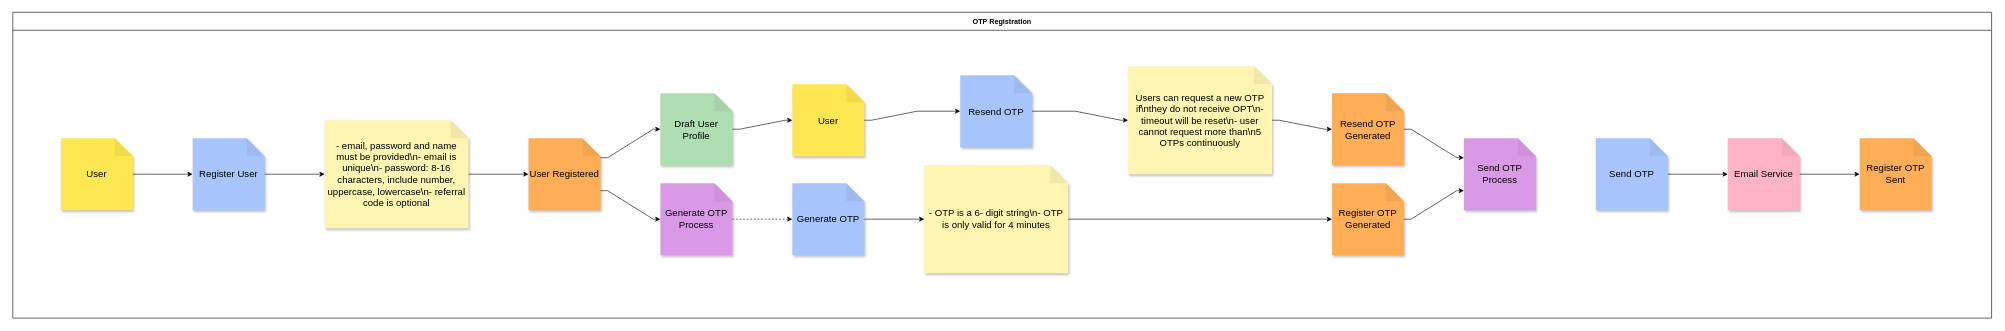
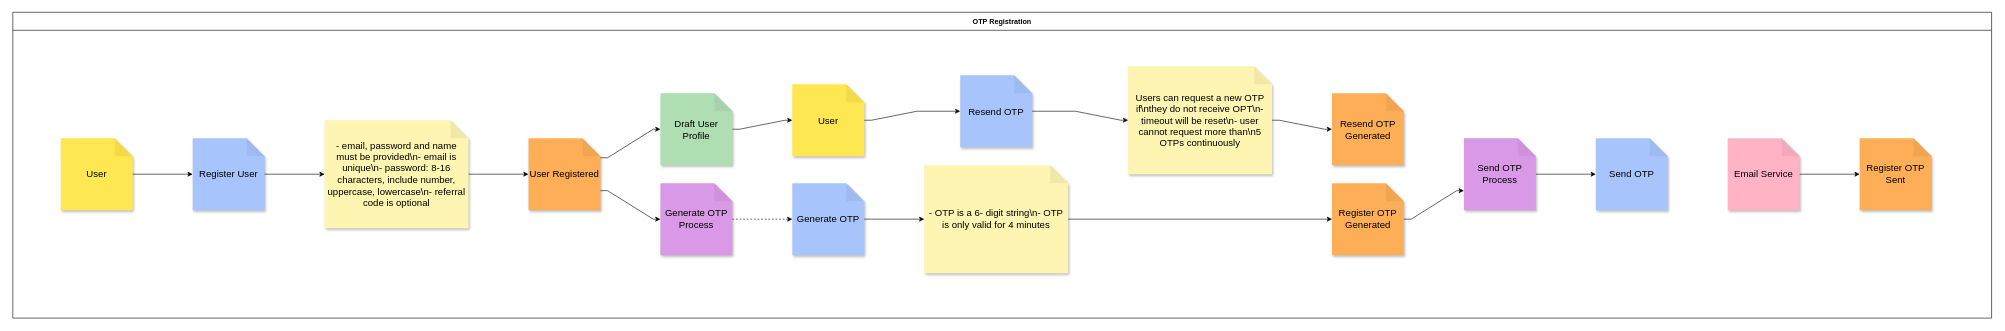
  <mxCell id="0" />
  <mxCell id="1" parent="0" />
  <mxCell id="2" value="OTP Registration" style="swimlane;startSize=30;horizontal=1;" parent="1" vertex="1"><mxGeometry width="3300" height="510" as="geometry" x="20" y="20" /></mxCell>
  <mxCell id="3" value="User" style="shape=note;whiteSpace=wrap;html=1;backgroundOutline=1;darkOpacity=0.05;fillColor=#fee750;strokeColor=none;fontSize=16;fontStyle=0;rotation=0;shadow=1;" parent="2" vertex="1"><mxGeometry x="80" y="210" width="120" height="120" as="geometry" /></mxCell>
  <mxCell id="4" value="User" style="shape=note;whiteSpace=wrap;html=1;backgroundOutline=1;darkOpacity=0.05;fillColor=#fee750;strokeColor=none;fontSize=16;fontStyle=0;rotation=0;shadow=1;" parent="2" vertex="1"><mxGeometry x="1300" y="120" width="120" height="120" as="geometry" /></mxCell>
  <mxCell id="5" value="Register User" style="shape=note;whiteSpace=wrap;html=1;backgroundOutline=1;darkOpacity=0.05;fillColor=#a7c5fc;strokeColor=none;fontSize=16;fontStyle=0;rotation=0;shadow=1;" parent="2" vertex="1"><mxGeometry x="300" y="210" width="120" height="120" as="geometry" /></mxCell>
  <mxCell id="6" value="- email, password and name must be provided\n- email is unique\n- password: 8-16 characters, include number, uppercase, lowercase\n- referral code is optional" style="shape=note;whiteSpace=wrap;html=1;backgroundOutline=1;darkOpacity=0.05;fillColor=#fef5b2;strokeColor=none;fontSize=16;fontStyle=0;rotation=0;shadow=1;" parent="2" vertex="1"><mxGeometry x="520" y="180" width="240" height="180" as="geometry" /></mxCell>
  <mxCell id="7" value="User Registered" style="shape=note;whiteSpace=wrap;html=1;backgroundOutline=1;darkOpacity=0.05;fillColor=#feae57;strokeColor=none;fontSize=16;fontStyle=0;rotation=0;shadow=1;" parent="2" vertex="1"><mxGeometry x="860" y="210" width="120" height="120" as="geometry" /></mxCell>
  <mxCell id="8" value="Draft User Profile" style="shape=note;whiteSpace=wrap;html=1;backgroundOutline=1;darkOpacity=0.05;fillColor=#b0deb3;strokeColor=none;fontSize=16;fontStyle=0;rotation=0;shadow=1;" parent="2" vertex="1"><mxGeometry x="1080" y="135" width="120" height="120" as="geometry" /></mxCell>
  <mxCell id="9" value="Resend OTP" style="shape=note;whiteSpace=wrap;html=1;backgroundOutline=1;darkOpacity=0.05;fillColor=#a7c5fc;strokeColor=none;fontSize=16;fontStyle=0;rotation=0;shadow=1;" parent="2" vertex="1"><mxGeometry x="1580" y="105" width="120" height="120" as="geometry" /></mxCell>
  <mxCell id="10" value="Users can request a new OTP if\nthey do not receive OPT\n- timeout will be reset\n- user cannot request more than\n5 OTPs continuously" style="shape=note;whiteSpace=wrap;html=1;backgroundOutline=1;darkOpacity=0.05;fillColor=#fef5b2;strokeColor=none;fontSize=16;fontStyle=0;rotation=0;shadow=1;" parent="2" vertex="1"><mxGeometry x="1860" y="90" width="240" height="180" as="geometry" /></mxCell>
  <mxCell id="11" value="Resend OTP Generated" style="shape=note;whiteSpace=wrap;html=1;backgroundOutline=1;darkOpacity=0.05;fillColor=#feae57;strokeColor=none;fontSize=16;fontStyle=0;rotation=0;shadow=1;" parent="2" vertex="1"><mxGeometry x="2200" y="135" width="120" height="120" as="geometry" /></mxCell>
  <mxCell id="12" value="Send OTP Process" style="shape=note;whiteSpace=wrap;html=1;backgroundOutline=1;darkOpacity=0.05;fillColor=#da99e6;strokeColor=none;fontSize=16;fontStyle=0;rotation=0;shadow=1;" parent="2" vertex="1"><mxGeometry x="2420" y="210" width="120" height="120" as="geometry" /></mxCell>
  <mxCell id="13" value="Generate OTP Process" style="shape=note;whiteSpace=wrap;html=1;backgroundOutline=1;darkOpacity=0.05;fillColor=#da99e6;strokeColor=none;fontSize=16;fontStyle=0;rotation=0;shadow=1;" parent="2" vertex="1"><mxGeometry x="1080" y="285" width="120" height="120" as="geometry" /></mxCell>
  <mxCell id="14" value="Generate OTP" style="shape=note;whiteSpace=wrap;html=1;backgroundOutline=1;darkOpacity=0.05;fillColor=#a7c5fc;strokeColor=none;fontSize=16;fontStyle=0;rotation=0;shadow=1;" parent="2" vertex="1"><mxGeometry x="1300" y="285" width="120" height="120" as="geometry" /></mxCell>
  <mxCell id="15" value="- OTP is a 6- digit string\n- OTP is only valid for 4 minutes" style="shape=note;whiteSpace=wrap;html=1;backgroundOutline=1;darkOpacity=0.05;fillColor=#fef5b2;strokeColor=none;fontSize=16;fontStyle=0;rotation=0;shadow=1;" parent="2" vertex="1"><mxGeometry x="1520" y="255" width="240" height="180" as="geometry" /></mxCell>
  <mxCell id="16" value="Register OTP Generated" style="shape=note;whiteSpace=wrap;html=1;backgroundOutline=1;darkOpacity=0.05;fillColor=#feae57;strokeColor=none;fontSize=16;fontStyle=0;rotation=0;shadow=1;" parent="2" vertex="1"><mxGeometry x="2200" y="285" width="120" height="120" as="geometry" /></mxCell>
  <mxCell id="17" value="Send OTP" style="shape=note;whiteSpace=wrap;html=1;backgroundOutline=1;darkOpacity=0.05;fillColor=#a7c5fc;strokeColor=none;fontSize=16;fontStyle=0;rotation=0;shadow=1;" parent="2" vertex="1"><mxGeometry x="2640" y="210" width="120" height="120" as="geometry" /></mxCell>
  <mxCell id="18" value="Email Service" style="shape=note;whiteSpace=wrap;html=1;backgroundOutline=1;darkOpacity=0.05;fillColor=#ffb3c5;strokeColor=none;fontSize=16;fontStyle=0;rotation=0;shadow=1;" parent="2" vertex="1"><mxGeometry x="2860" y="210" width="120" height="120" as="geometry" /></mxCell>
  <mxCell id="19" value="Register OTP Sent" style="shape=note;whiteSpace=wrap;html=1;backgroundOutline=1;darkOpacity=0.05;fillColor=#feae57;strokeColor=none;fontSize=16;fontStyle=0;rotation=0;shadow=1;" parent="2" vertex="1"><mxGeometry x="3080" y="210" width="120" height="120" as="geometry" /></mxCell>
  <mxCell id="20" style="edgeStyle=orthogonalEdgeStyle;rounded=0;orthogonalLoop=1;jettySize=auto;html=1;noEdgeStyle=1;orthogonal=1;" parent="2" source="3" target="5" edge="1"><mxGeometry relative="1" as="geometry"><Array as="points"><mxPoint x="212" y="270" /><mxPoint x="288" y="270" /></Array></mxGeometry></mxCell>
  <mxCell id="21" style="edgeStyle=orthogonalEdgeStyle;rounded=0;orthogonalLoop=1;jettySize=auto;html=1;noEdgeStyle=1;orthogonal=1;" parent="2" source="5" target="6" edge="1"><mxGeometry relative="1" as="geometry"><Array as="points"><mxPoint x="432" y="270" /><mxPoint x="508" y="270" /></Array></mxGeometry></mxCell>
  <mxCell id="22" style="edgeStyle=orthogonalEdgeStyle;rounded=0;orthogonalLoop=1;jettySize=auto;html=1;noEdgeStyle=1;orthogonal=1;" parent="2" source="6" target="7" edge="1"><mxGeometry relative="1" as="geometry"><Array as="points"><mxPoint x="772" y="270" /><mxPoint x="848" y="270" /></Array></mxGeometry></mxCell>
  <mxCell id="23" style="edgeStyle=orthogonalEdgeStyle;rounded=0;orthogonalLoop=1;jettySize=auto;html=1;noEdgeStyle=1;orthogonal=1;" parent="2" source="7" target="8" edge="1"><mxGeometry relative="1" as="geometry"><Array as="points"><mxPoint x="992" y="242.5" /><mxPoint x="1068" y="195" /></Array></mxGeometry></mxCell>
  <mxCell id="24" style="edgeStyle=orthogonalEdgeStyle;rounded=0;orthogonalLoop=1;jettySize=auto;html=1;noEdgeStyle=1;orthogonal=1;" parent="2" source="8" target="4" edge="1"><mxGeometry relative="1" as="geometry"><Array as="points"><mxPoint x="1212" y="195" /><mxPoint x="1288" y="180" /></Array></mxGeometry></mxCell>
  <mxCell id="25" style="edgeStyle=orthogonalEdgeStyle;rounded=0;orthogonalLoop=1;jettySize=auto;html=1;noEdgeStyle=1;orthogonal=1;" parent="2" source="4" target="9" edge="1"><mxGeometry relative="1" as="geometry"><Array as="points"><mxPoint x="1432" y="180" /><mxPoint x="1508" y="165" /></Array></mxGeometry></mxCell>
  <mxCell id="26" style="edgeStyle=orthogonalEdgeStyle;rounded=0;orthogonalLoop=1;jettySize=auto;html=1;noEdgeStyle=1;orthogonal=1;" parent="2" source="9" target="10" edge="1"><mxGeometry relative="1" as="geometry"><Array as="points"><mxPoint x="1772" y="165" /><mxPoint x="1848" y="180" /></Array></mxGeometry></mxCell>
  <mxCell id="27" style="edgeStyle=orthogonalEdgeStyle;rounded=0;orthogonalLoop=1;jettySize=auto;html=1;noEdgeStyle=1;orthogonal=1;" parent="2" source="10" target="11" edge="1"><mxGeometry relative="1" as="geometry"><Array as="points"><mxPoint x="2112" y="180" /><mxPoint x="2188" y="195" /></Array></mxGeometry></mxCell>
- <mxCell id="28" style="edgeStyle=orthogonalEdgeStyle;rounded=0;orthogonalLoop=1;jettySize=auto;html=1;noEdgeStyle=1;orthogonal=1;" parent="2" source="11" target="12" edge="1"><mxGeometry relative="1" as="geometry"><Array as="points"><mxPoint x="2332" y="195" /><mxPoint x="2408" y="242.5" /></Array></mxGeometry></mxCell>
  <mxCell id="29" style="edgeStyle=orthogonalEdgeStyle;rounded=0;orthogonalLoop=1;jettySize=auto;html=1;noEdgeStyle=1;orthogonal=1;" parent="2" source="7" target="13" edge="1"><mxGeometry relative="1" as="geometry"><Array as="points"><mxPoint x="992" y="297.5" /><mxPoint x="1068" y="345" /></Array></mxGeometry></mxCell>
  <mxCell id="30" style="edgeStyle=orthogonalEdgeStyle;rounded=0;orthogonalLoop=1;jettySize=auto;html=1;noEdgeStyle=1;orthogonal=1;dashed=1;" parent="2" source="13" target="14" edge="1"><mxGeometry relative="1" as="geometry"><Array as="points"><mxPoint x="1212" y="345" /><mxPoint x="1288" y="345" /></Array></mxGeometry></mxCell>
  <mxCell id="31" style="edgeStyle=orthogonalEdgeStyle;rounded=0;orthogonalLoop=1;jettySize=auto;html=1;noEdgeStyle=1;orthogonal=1;" parent="2" source="14" target="15" edge="1"><mxGeometry relative="1" as="geometry"><Array as="points"><mxPoint x="1432" y="345" /><mxPoint x="1508" y="345" /></Array></mxGeometry></mxCell>
  <mxCell id="32" style="edgeStyle=orthogonalEdgeStyle;rounded=0;orthogonalLoop=1;jettySize=auto;html=1;noEdgeStyle=1;orthogonal=1;" parent="2" source="15" target="16" edge="1"><mxGeometry relative="1" as="geometry"><Array as="points"><mxPoint x="1772" y="345" /><mxPoint x="1810" y="345" /><mxPoint x="2150" y="345" /><mxPoint x="2188" y="345" /></Array></mxGeometry></mxCell>
  <mxCell id="33" style="edgeStyle=orthogonalEdgeStyle;rounded=0;orthogonalLoop=1;jettySize=auto;html=1;noEdgeStyle=1;orthogonal=1;" parent="2" source="16" target="12" edge="1"><mxGeometry relative="1" as="geometry"><Array as="points"><mxPoint x="2332" y="345" /><mxPoint x="2408" y="297.5" /></Array></mxGeometry></mxCell>
- <mxCell id="35" style="edgeStyle=orthogonalEdgeStyle;rounded=0;orthogonalLoop=1;jettySize=auto;html=1;noEdgeStyle=1;orthogonal=1;" parent="2" source="17" target="18" edge="1"><mxGeometry relative="1" as="geometry"><Array as="points"><mxPoint x="2772" y="270" /><mxPoint x="2848" y="270" /></Array></mxGeometry></mxCell>
+ <mxCell id="34" style="edgeStyle=orthogonalEdgeStyle;rounded=0;orthogonalLoop=1;jettySize=auto;html=1;noEdgeStyle=1;orthogonal=1;" parent="2" source="12" target="17" edge="1"><mxGeometry relative="1" as="geometry"><Array as="points"><mxPoint x="2552" y="270" /><mxPoint x="2628" y="270" /></Array></mxGeometry></mxCell>
  <mxCell id="36" style="edgeStyle=orthogonalEdgeStyle;rounded=0;orthogonalLoop=1;jettySize=auto;html=1;noEdgeStyle=1;orthogonal=1;" parent="2" source="18" target="19" edge="1"><mxGeometry relative="1" as="geometry"><Array as="points"><mxPoint x="2992" y="270" /><mxPoint x="3068" y="270" /></Array></mxGeometry></mxCell>
